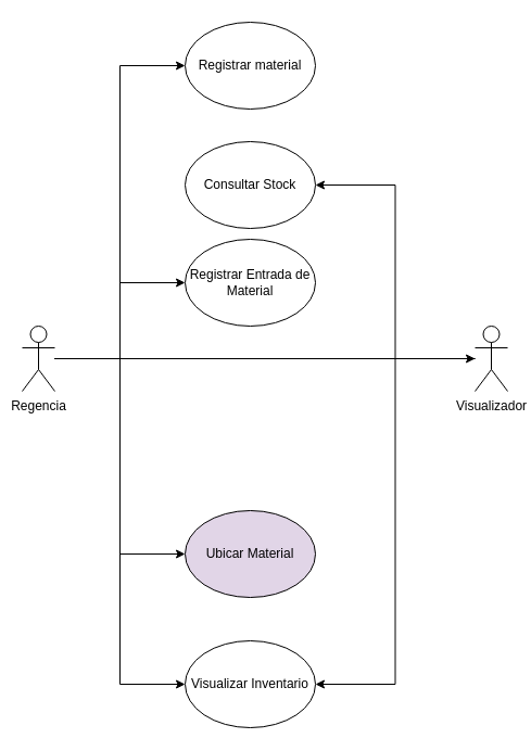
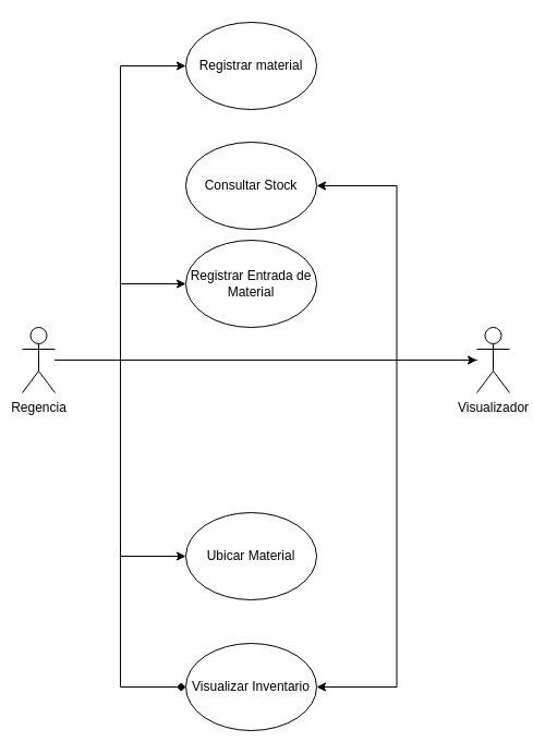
  <mxCell id="0" />
  <mxCell id="1" parent="0" />
  <mxCell id="2" style="edgeStyle=orthogonalEdgeStyle;rounded=0;orthogonalLoop=1;jettySize=auto;html=1;entryX=1;entryY=0.5;entryDx=0;entryDy=0;" edge="1" parent="1" source="4" target="12"><mxGeometry relative="1" as="geometry" /></mxCell>
  <mxCell id="3" style="edgeStyle=orthogonalEdgeStyle;rounded=0;orthogonalLoop=1;jettySize=auto;html=1;entryX=1;entryY=0.5;entryDx=0;entryDy=0;" edge="1" parent="1" source="4" target="15"><mxGeometry relative="1" as="geometry" /></mxCell>
  <mxCell id="4" value="Visualizador" style="shape=umlActor;verticalLabelPosition=bottom;verticalAlign=top;html=1;outlineConnect=0;" vertex="1" parent="1"><mxGeometry x="437" y="300" width="30" height="60" as="geometry" /></mxCell>
  <mxCell id="5" style="edgeStyle=orthogonalEdgeStyle;rounded=0;orthogonalLoop=1;jettySize=auto;html=1;entryX=0;entryY=0.5;entryDx=0;entryDy=0;" edge="1" parent="1" source="10" target="14"><mxGeometry relative="1" as="geometry" /></mxCell>
  <mxCell id="6" style="edgeStyle=orthogonalEdgeStyle;rounded=0;orthogonalLoop=1;jettySize=auto;html=1;" edge="1" parent="1" source="10" target="4"><mxGeometry relative="1" as="geometry" /></mxCell>
  <mxCell id="7" style="edgeStyle=orthogonalEdgeStyle;rounded=0;orthogonalLoop=1;jettySize=auto;html=1;entryX=0;entryY=0.5;entryDx=0;entryDy=0;" edge="1" parent="1" source="10" target="11"><mxGeometry relative="1" as="geometry" /></mxCell>
  <mxCell id="8" style="edgeStyle=orthogonalEdgeStyle;rounded=0;orthogonalLoop=1;jettySize=auto;html=1;entryX=0;entryY=0.5;entryDx=0;entryDy=0;" edge="1" parent="1" source="10" target="13"><mxGeometry relative="1" as="geometry" /></mxCell>
- <mxCell id="9" style="edgeStyle=orthogonalEdgeStyle;rounded=0;orthogonalLoop=1;jettySize=auto;html=1;entryX=0;entryY=0.5;entryDx=0;entryDy=0;" edge="1" parent="1" source="10" target="12"><mxGeometry relative="1" as="geometry" /></mxCell>
+ <mxCell id="9" style="edgeStyle=orthogonalEdgeStyle;rounded=0;orthogonalLoop=1;jettySize=auto;html=1;entryX=0;entryY=0.5;entryDx=0;entryDy=0;endArrow=diamond;" edge="1" parent="1" source="10" target="12"><mxGeometry relative="1" as="geometry" /></mxCell>
  <mxCell id="10" value="Regencia" style="shape=umlActor;verticalLabelPosition=bottom;verticalAlign=top;html=1;outlineConnect=0;" vertex="1" parent="1"><mxGeometry x="20" y="300" width="30" height="60" as="geometry" /></mxCell>
  <mxCell id="11" value="Registrar Entrada de Material" style="ellipse;whiteSpace=wrap;html=1;" vertex="1" parent="1"><mxGeometry x="170" y="220" width="120" height="80" as="geometry" /></mxCell>
  <mxCell id="12" value="Visualizar Inventario" style="ellipse;whiteSpace=wrap;html=1;" vertex="1" parent="1"><mxGeometry x="170" y="590" width="120" height="80" as="geometry" /></mxCell>
- <mxCell id="13" value="Ubicar Material" style="ellipse;whiteSpace=wrap;html=1;fillColor=#e1d5e7;" vertex="1" parent="1"><mxGeometry x="170" y="470" width="120" height="80" as="geometry" /></mxCell>
+ <mxCell id="13" value="Ubicar Material" style="ellipse;whiteSpace=wrap;html=1;" vertex="1" parent="1"><mxGeometry x="170" y="470" width="120" height="80" as="geometry" /></mxCell>
  <mxCell id="14" value="Registrar material" style="ellipse;whiteSpace=wrap;html=1;" vertex="1" parent="1"><mxGeometry x="170" y="20" width="120" height="80" as="geometry" /></mxCell>
  <mxCell id="15" value="Consultar Stock" style="ellipse;whiteSpace=wrap;html=1;" vertex="1" parent="1"><mxGeometry x="170" y="130" width="120" height="80" as="geometry" /></mxCell>
